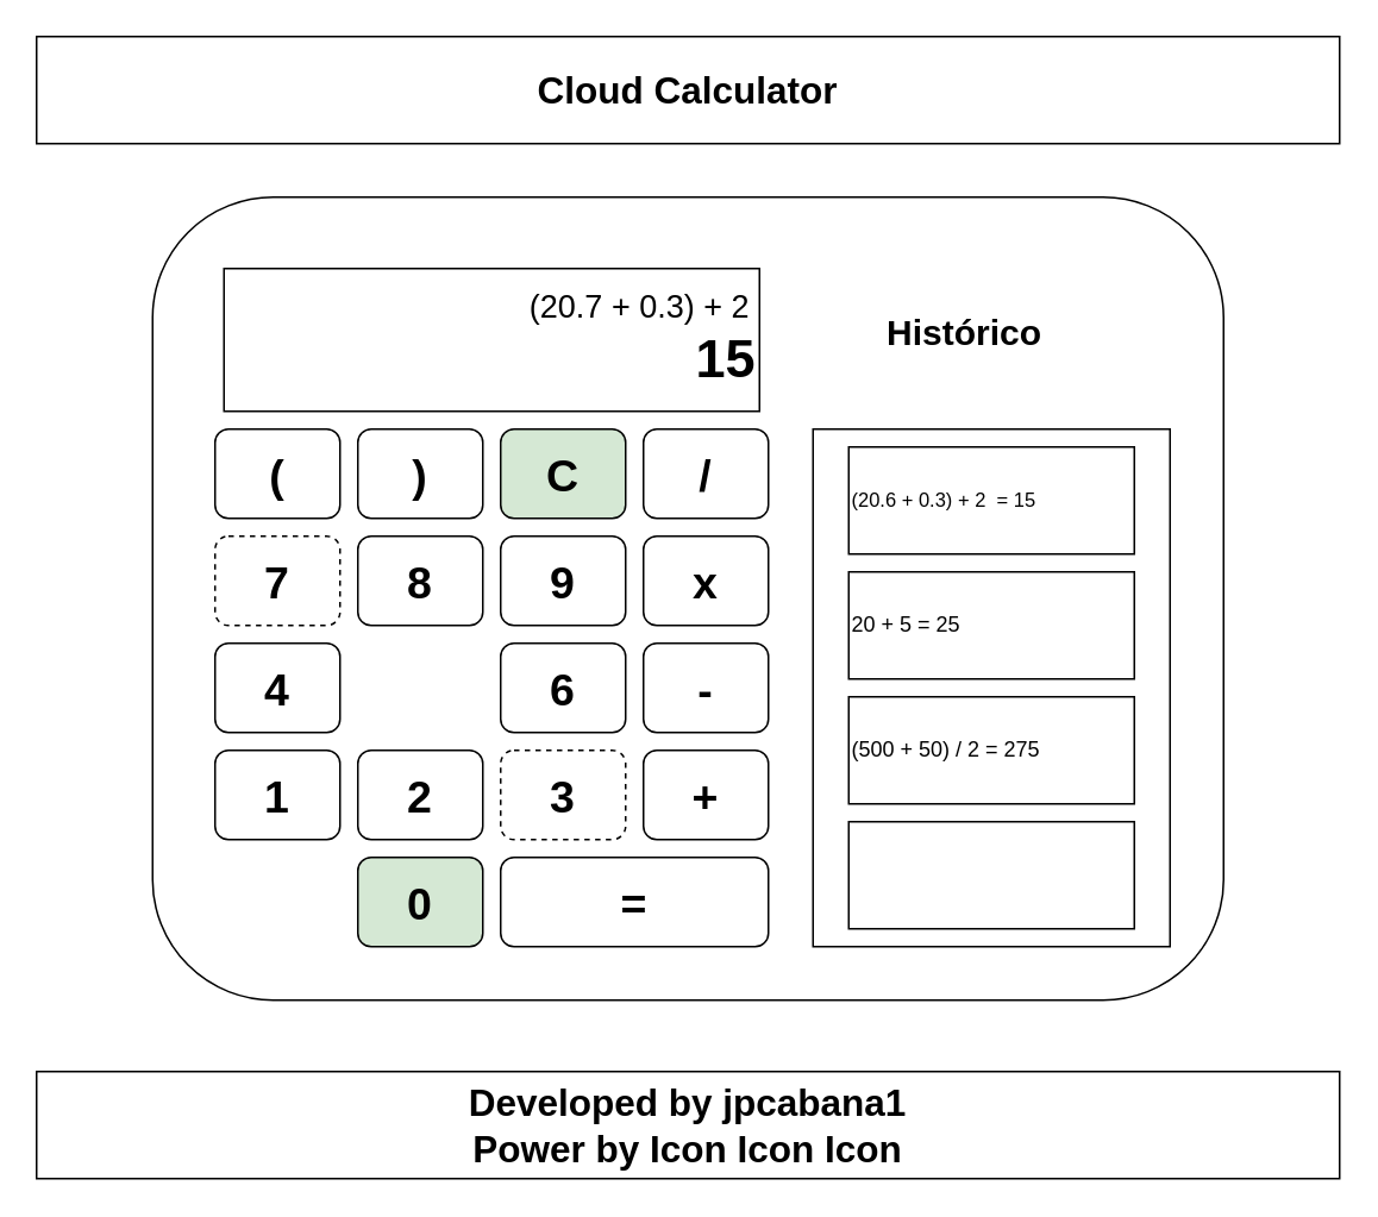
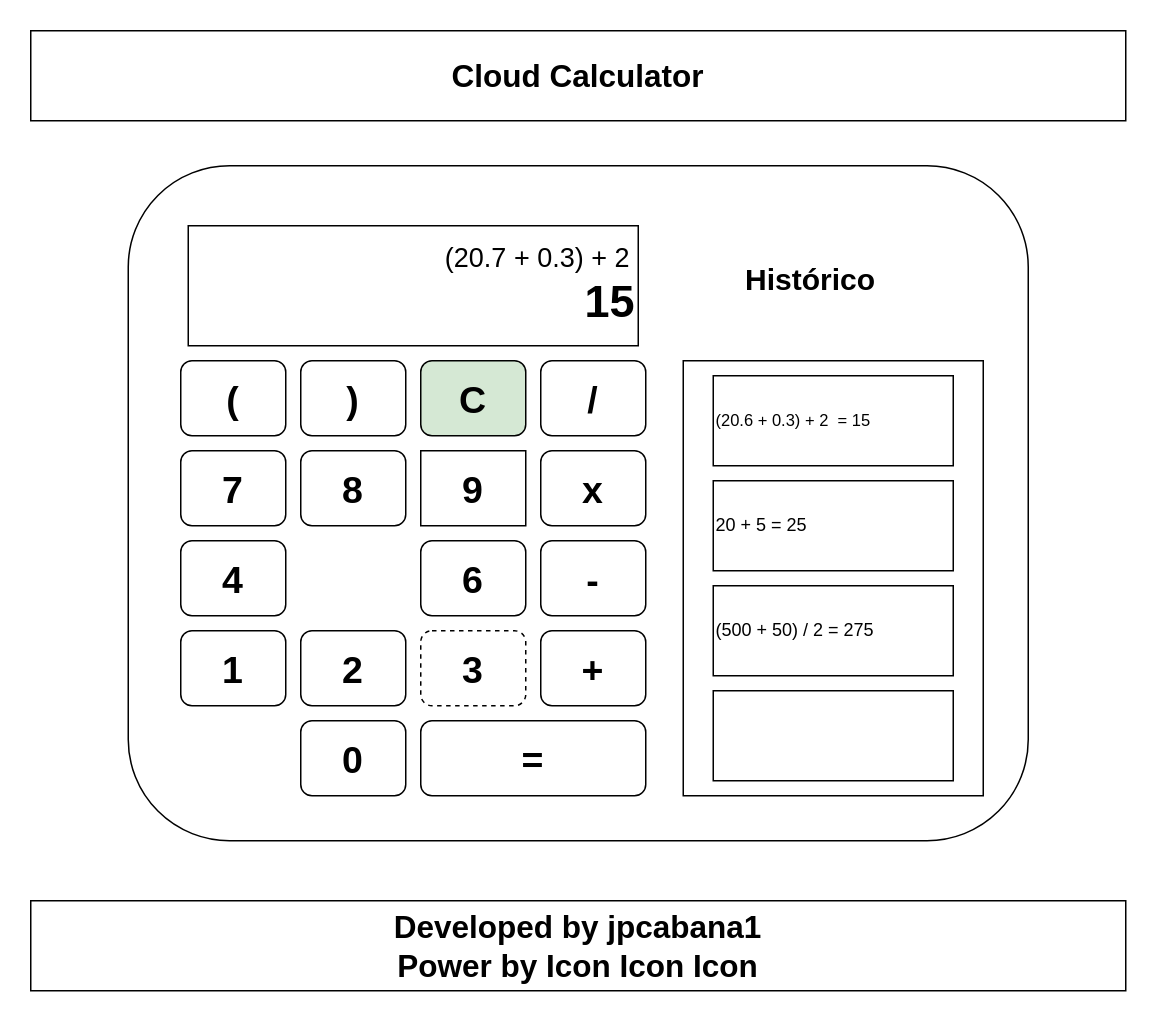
  <mxCell id="0" />
  <mxCell id="1" parent="0" />
  <mxCell id="2" value="" style="rounded=1;whiteSpace=wrap;html=1;" parent="1" vertex="1"><mxGeometry x="85" y="110" width="600" height="450" as="geometry" /></mxCell>
- <mxCell id="3" value="&lt;b&gt;&lt;font style=&quot;font-size: 25px&quot;&gt;7&lt;/font&gt;&lt;/b&gt;" style="rounded=1;whiteSpace=wrap;html=1;dashed=1;" parent="1" vertex="1"><mxGeometry x="120" y="300" width="70" height="50" as="geometry" /></mxCell>
+ <mxCell id="3" value="&lt;b&gt;&lt;font style=&quot;font-size: 25px&quot;&gt;7&lt;/font&gt;&lt;/b&gt;" style="rounded=1;whiteSpace=wrap;html=1;" parent="1" vertex="1"><mxGeometry x="120" y="300" width="70" height="50" as="geometry" /></mxCell>
  <mxCell id="4" value="&lt;b&gt;&lt;font style=&quot;font-size: 25px&quot;&gt;8&lt;/font&gt;&lt;/b&gt;" style="rounded=1;whiteSpace=wrap;html=1;" parent="1" vertex="1"><mxGeometry x="200" y="300" width="70" height="50" as="geometry" /></mxCell>
- <mxCell id="5" value="&lt;b&gt;&lt;font style=&quot;font-size: 25px&quot;&gt;9&lt;/font&gt;&lt;/b&gt;" style="rounded=1;whiteSpace=wrap;html=1;" parent="1" vertex="1"><mxGeometry x="280" y="300" width="70" height="50" as="geometry" /></mxCell>
+ <mxCell id="5" value="&lt;b&gt;&lt;font style=&quot;font-size: 25px&quot;&gt;9&lt;/font&gt;&lt;/b&gt;" style="whiteSpace=wrap;html=1;rounded=0;" parent="1" vertex="1"><mxGeometry x="280" y="300" width="70" height="50" as="geometry" /></mxCell>
  <mxCell id="6" value="&lt;b&gt;&lt;font style=&quot;font-size: 25px&quot;&gt;4&lt;/font&gt;&lt;/b&gt;" style="rounded=1;whiteSpace=wrap;html=1;" parent="1" vertex="1"><mxGeometry x="120" y="360" width="70" height="50" as="geometry" /></mxCell>
  <mxCell id="7" value="&lt;b&gt;&lt;font style=&quot;font-size: 25px&quot;&gt;6&lt;/font&gt;&lt;/b&gt;" style="rounded=1;whiteSpace=wrap;html=1;" parent="1" vertex="1"><mxGeometry x="280" y="360" width="70" height="50" as="geometry" /></mxCell>
  <mxCell id="8" value="&lt;b&gt;&lt;font style=&quot;font-size: 25px&quot;&gt;1&lt;/font&gt;&lt;/b&gt;" style="rounded=1;whiteSpace=wrap;html=1;" parent="1" vertex="1"><mxGeometry x="120" y="420" width="70" height="50" as="geometry" /></mxCell>
  <mxCell id="9" value="&lt;b&gt;&lt;font style=&quot;font-size: 25px&quot;&gt;2&lt;/font&gt;&lt;/b&gt;" style="rounded=1;whiteSpace=wrap;html=1;" parent="1" vertex="1"><mxGeometry x="200" y="420" width="70" height="50" as="geometry" /></mxCell>
  <mxCell id="10" value="&lt;b&gt;&lt;font style=&quot;font-size: 25px&quot;&gt;3&lt;/font&gt;&lt;/b&gt;" style="rounded=1;whiteSpace=wrap;html=1;dashed=1;" parent="1" vertex="1"><mxGeometry x="280" y="420" width="70" height="50" as="geometry" /></mxCell>
- <mxCell id="11" value="&lt;b&gt;&lt;font style=&quot;font-size: 25px&quot;&gt;0&lt;/font&gt;&lt;/b&gt;" style="rounded=1;whiteSpace=wrap;html=1;fillColor=#d5e8d4;" parent="1" vertex="1"><mxGeometry x="200" y="480" width="70" height="50" as="geometry" /></mxCell>
+ <mxCell id="11" value="&lt;b&gt;&lt;font style=&quot;font-size: 25px&quot;&gt;0&lt;/font&gt;&lt;/b&gt;" style="rounded=1;whiteSpace=wrap;html=1;" parent="1" vertex="1"><mxGeometry x="200" y="480" width="70" height="50" as="geometry" /></mxCell>
  <mxCell id="12" value="&lt;b&gt;&lt;font style=&quot;font-size: 25px&quot;&gt;/&lt;/font&gt;&lt;/b&gt;" style="rounded=1;whiteSpace=wrap;html=1;" parent="1" vertex="1"><mxGeometry x="360" y="240" width="70" height="50" as="geometry" /></mxCell>
  <mxCell id="13" value="&lt;b&gt;&lt;font style=&quot;font-size: 25px&quot;&gt;x&lt;/font&gt;&lt;/b&gt;" style="rounded=1;whiteSpace=wrap;html=1;" parent="1" vertex="1"><mxGeometry x="360" y="300" width="70" height="50" as="geometry" /></mxCell>
  <mxCell id="14" value="&lt;b&gt;&lt;font style=&quot;font-size: 25px&quot;&gt;-&lt;/font&gt;&lt;/b&gt;" style="rounded=1;whiteSpace=wrap;html=1;" parent="1" vertex="1"><mxGeometry x="360" y="360" width="70" height="50" as="geometry" /></mxCell>
  <mxCell id="15" value="&lt;b&gt;&lt;font style=&quot;font-size: 25px&quot;&gt;+&lt;/font&gt;&lt;/b&gt;" style="rounded=1;whiteSpace=wrap;html=1;" parent="1" vertex="1"><mxGeometry x="360" y="420" width="70" height="50" as="geometry" /></mxCell>
  <mxCell id="16" value="&lt;span style=&quot;font-size: 25px&quot;&gt;&lt;b&gt;(&lt;/b&gt;&lt;/span&gt;" style="rounded=1;whiteSpace=wrap;html=1;" parent="1" vertex="1"><mxGeometry x="120" y="240" width="70" height="50" as="geometry" /></mxCell>
  <mxCell id="17" value="&lt;b&gt;&lt;font style=&quot;font-size: 25px&quot;&gt;)&lt;/font&gt;&lt;/b&gt;" style="rounded=1;whiteSpace=wrap;html=1;" parent="1" vertex="1"><mxGeometry x="200" y="240" width="70" height="50" as="geometry" /></mxCell>
  <mxCell id="18" value="&lt;b&gt;&lt;font style=&quot;font-size: 25px&quot;&gt;C&lt;/font&gt;&lt;/b&gt;" style="rounded=1;whiteSpace=wrap;html=1;fillColor=#d5e8d4;" parent="1" vertex="1"><mxGeometry x="280" y="240" width="70" height="50" as="geometry" /></mxCell>
  <mxCell id="19" value="&lt;b&gt;&lt;font style=&quot;font-size: 25px&quot;&gt;=&lt;/font&gt;&lt;/b&gt;" style="rounded=1;whiteSpace=wrap;html=1;" parent="1" vertex="1"><mxGeometry x="280" y="480" width="150" height="50" as="geometry" /></mxCell>
  <mxCell id="20" value="&lt;font style=&quot;font-size: 18px&quot;&gt;(20.7 + 0.3) + 2&lt;/font&gt;&amp;nbsp;&lt;br&gt;&lt;b&gt;&lt;font style=&quot;font-size: 30px&quot;&gt;15&lt;/font&gt;&lt;/b&gt;" style="rounded=0;whiteSpace=wrap;html=1;align=right;" parent="1" vertex="1"><mxGeometry x="125" y="150" width="300" height="80" as="geometry" /></mxCell>
  <mxCell id="21" value="" style="rounded=0;whiteSpace=wrap;html=1;" parent="1" vertex="1"><mxGeometry x="455" y="240" width="200" height="290" as="geometry" /></mxCell>
  <mxCell id="22" value="&lt;b&gt;&lt;font style=&quot;font-size: 20px&quot;&gt;Histórico&lt;/font&gt;&lt;/b&gt;" style="text;html=1;strokeColor=none;fillColor=none;align=center;verticalAlign=middle;whiteSpace=wrap;rounded=0;" parent="1" vertex="1"><mxGeometry x="440" y="150" width="200" height="70" as="geometry" /></mxCell>
  <mxCell id="23" value="&lt;font style=&quot;font-size: 11px&quot;&gt;&lt;font style=&quot;font-size: 11px&quot;&gt;(20.6 + 0.3) + 2&lt;/font&gt;&lt;span&gt;&amp;nbsp; = 15&lt;/span&gt;&lt;/font&gt;" style="rounded=0;whiteSpace=wrap;html=1;align=left;" parent="1" vertex="1"><mxGeometry x="475" y="250" width="160" height="60" as="geometry" /></mxCell>
  <mxCell id="24" value="20 + 5 = 25" style="rounded=0;whiteSpace=wrap;html=1;align=left;" parent="1" vertex="1"><mxGeometry x="475" y="320" width="160" height="60" as="geometry" /></mxCell>
  <mxCell id="25" value="(500 + 50) / 2 = 275" style="rounded=0;whiteSpace=wrap;html=1;align=left;" parent="1" vertex="1"><mxGeometry x="475" y="390" width="160" height="60" as="geometry" /></mxCell>
  <mxCell id="26" value="&lt;span style=&quot;color: rgba(0 , 0 , 0 , 0) ; font-family: monospace ; font-size: 0px&quot;&gt;%3CmxGraphModel%3E%3Croot%3E%3CmxCell%20id%3D%220%22%2F%3E%3CmxCell%20id%3D%221%22%20parent%3D%220%22%2F%3E%3CmxCell%20id%3D%222%22%20value%3D%22%22%20style%3D%22rounded%3D0%3BwhiteSpace%3Dwrap%3Bhtml%3D1%3B%22%20vertex%3D%221%22%20parent%3D%221%22%3E%3CmxGeometry%20x%3D%22570%22%20y%3D%22400%22%20width%3D%22160%22%20height%3D%2260%22%20as%3D%22geometry%22%2F%3E%3C%2FmxCell%3E%3C%2Froot%3E%3C%2FmxGraphModel%3E&lt;/span&gt;" style="rounded=0;whiteSpace=wrap;html=1;" parent="1" vertex="1"><mxGeometry x="475" y="460" width="160" height="60" as="geometry" /></mxCell>
  <mxCell id="27" value="&lt;b&gt;&lt;font style=&quot;font-size: 21px&quot;&gt;Cloud Calculator&lt;/font&gt;&lt;/b&gt;" style="rounded=0;whiteSpace=wrap;html=1;align=center;" parent="1" vertex="1"><mxGeometry x="20" y="20" width="730" height="60" as="geometry" /></mxCell>
  <mxCell id="28" value="&lt;span style=&quot;font-size: 21px&quot;&gt;&lt;b&gt;Developed by jpcabana1&lt;br&gt;Power by Icon&amp;nbsp;&lt;/b&gt;&lt;/span&gt;&lt;b style=&quot;font-size: 21px&quot;&gt;Icon&amp;nbsp;&lt;/b&gt;&lt;b style=&quot;font-size: 21px&quot;&gt;Icon&lt;/b&gt;&lt;span style=&quot;font-size: 21px&quot;&gt;&lt;b&gt;&lt;br&gt;&lt;/b&gt;&lt;/span&gt;" style="rounded=0;whiteSpace=wrap;html=1;align=center;" parent="1" vertex="1"><mxGeometry x="20" y="600" width="730" height="60" as="geometry" /></mxCell>
